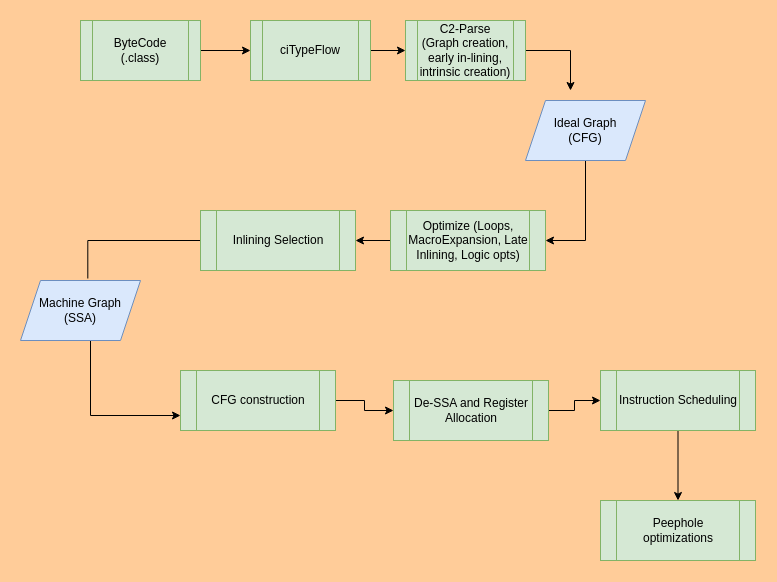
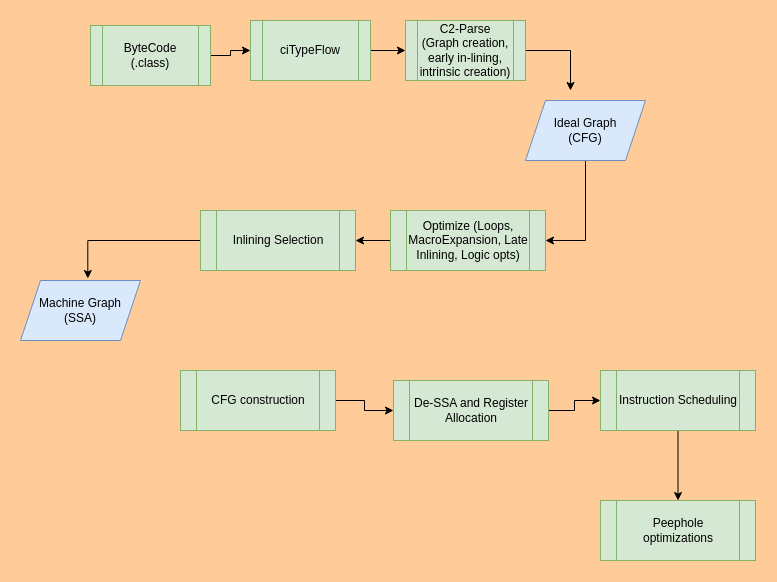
  <mxCell id="0" />
  <mxCell id="1" parent="0" />
  <mxCell id="2" value="" style="edgeStyle=orthogonalEdgeStyle;rounded=0;orthogonalLoop=1;jettySize=auto;html=1;" edge="1" parent="1" source="3" target="5"><mxGeometry relative="1" as="geometry" /></mxCell>
- <mxCell id="3" value="ByteCode (.class)" style="shape=process;whiteSpace=wrap;html=1;backgroundOutline=1;fillColor=#d5e8d4;strokeColor=#82b366;" vertex="1" parent="1"><mxGeometry x="80" y="20" width="120" height="60" as="geometry" /></mxCell>
+ <mxCell id="3" value="ByteCode (.class)" style="shape=process;whiteSpace=wrap;html=1;backgroundOutline=1;fillColor=#d5e8d4;strokeColor=#82b366;" vertex="1" parent="1"><mxGeometry x="90" y="25" width="120" height="60" as="geometry" /></mxCell>
  <mxCell id="4" value="" style="edgeStyle=orthogonalEdgeStyle;rounded=0;orthogonalLoop=1;jettySize=auto;html=1;" edge="1" parent="1" source="5" target="7"><mxGeometry relative="1" as="geometry" /></mxCell>
  <mxCell id="5" value="ciTypeFlow" style="shape=process;whiteSpace=wrap;html=1;backgroundOutline=1;fillColor=#d5e8d4;strokeColor=#82b366;" vertex="1" parent="1"><mxGeometry x="250" y="20" width="120" height="60" as="geometry" /></mxCell>
  <mxCell id="6" style="edgeStyle=orthogonalEdgeStyle;rounded=0;orthogonalLoop=1;jettySize=auto;html=1;" edge="1" parent="1" source="7"><mxGeometry relative="1" as="geometry"><mxPoint x="570" y="90" as="targetPoint" /><Array as="points"><mxPoint x="570" y="50" /><mxPoint x="570" y="90" /></Array></mxGeometry></mxCell>
  <mxCell id="7" value="C2-Parse&lt;br&gt;(Graph creation, early in-lining, intrinsic creation)" style="shape=process;whiteSpace=wrap;html=1;backgroundOutline=1;fillColor=#d5e8d4;strokeColor=#82b366;" vertex="1" parent="1"><mxGeometry x="405" y="20" width="120" height="60" as="geometry" /></mxCell>
  <mxCell id="8" style="edgeStyle=orthogonalEdgeStyle;rounded=0;orthogonalLoop=1;jettySize=auto;html=1;entryX=1;entryY=0.5;entryDx=0;entryDy=0;" edge="1" parent="1" source="9" target="11"><mxGeometry relative="1" as="geometry"><mxPoint x="585" y="260" as="targetPoint" /></mxGeometry></mxCell>
  <mxCell id="9" value="Ideal Graph&lt;br&gt;(CFG)" style="shape=parallelogram;perimeter=parallelogramPerimeter;whiteSpace=wrap;html=1;fixedSize=1;fillColor=#dae8fc;strokeColor=#6c8ebf;" vertex="1" parent="1"><mxGeometry x="525" y="100" width="120" height="60" as="geometry" /></mxCell>
  <mxCell id="10" value="" style="edgeStyle=orthogonalEdgeStyle;rounded=0;orthogonalLoop=1;jettySize=auto;html=1;" edge="1" parent="1" source="11" target="13"><mxGeometry relative="1" as="geometry" /></mxCell>
  <mxCell id="11" value="Optimize (Loops, MacroExpansion, Late Inlining, Logic opts)" style="shape=process;whiteSpace=wrap;html=1;backgroundOutline=1;fillColor=#d5e8d4;strokeColor=#82b366;" vertex="1" parent="1"><mxGeometry x="390" y="210" width="155" height="60" as="geometry" /></mxCell>
- <mxCell id="12" style="edgeStyle=orthogonalEdgeStyle;rounded=0;orthogonalLoop=1;jettySize=auto;html=1;entryX=0.561;entryY=-0.033;entryDx=0;entryDy=0;entryPerimeter=0;endArrow=none;" edge="1" parent="1" source="13" target="15"><mxGeometry relative="1" as="geometry"><mxPoint x="100" y="240" as="targetPoint" /></mxGeometry></mxCell>
+ <mxCell id="12" style="edgeStyle=orthogonalEdgeStyle;rounded=0;orthogonalLoop=1;jettySize=auto;html=1;entryX=0.561;entryY=-0.033;entryDx=0;entryDy=0;entryPerimeter=0;" edge="1" parent="1" source="13" target="15"><mxGeometry relative="1" as="geometry"><mxPoint x="100" y="240" as="targetPoint" /></mxGeometry></mxCell>
  <mxCell id="13" value="Inlining Selection&lt;br&gt;" style="shape=process;whiteSpace=wrap;html=1;backgroundOutline=1;fillColor=#d5e8d4;strokeColor=#82b366;" vertex="1" parent="1"><mxGeometry x="200" y="210" width="155" height="60" as="geometry" /></mxCell>
- <mxCell id="14" style="edgeStyle=orthogonalEdgeStyle;rounded=0;orthogonalLoop=1;jettySize=auto;html=1;entryX=0;entryY=0.75;entryDx=0;entryDy=0;" edge="1" parent="1" source="15" target="17"><mxGeometry relative="1" as="geometry"><mxPoint x="100" y="420" as="targetPoint" /><Array as="points"><mxPoint x="90" y="415" /></Array></mxGeometry></mxCell>
  <mxCell id="15" value="Machine Graph&lt;br&gt;(SSA)" style="shape=parallelogram;perimeter=parallelogramPerimeter;whiteSpace=wrap;html=1;fixedSize=1;fillColor=#dae8fc;strokeColor=#6c8ebf;" vertex="1" parent="1"><mxGeometry x="20" y="280" width="120" height="60" as="geometry" /></mxCell>
  <mxCell id="16" value="" style="edgeStyle=orthogonalEdgeStyle;rounded=0;orthogonalLoop=1;jettySize=auto;html=1;" edge="1" parent="1" source="17" target="19"><mxGeometry relative="1" as="geometry" /></mxCell>
  <mxCell id="17" value="CFG construction" style="shape=process;whiteSpace=wrap;html=1;backgroundOutline=1;fillColor=#d5e8d4;strokeColor=#82b366;" vertex="1" parent="1"><mxGeometry x="180" y="370" width="155" height="60" as="geometry" /></mxCell>
  <mxCell id="18" value="" style="edgeStyle=orthogonalEdgeStyle;rounded=0;orthogonalLoop=1;jettySize=auto;html=1;" edge="1" parent="1" source="19" target="21"><mxGeometry relative="1" as="geometry" /></mxCell>
  <mxCell id="19" value="De-SSA and Register Allocation" style="shape=process;whiteSpace=wrap;html=1;backgroundOutline=1;fillColor=#d5e8d4;strokeColor=#82b366;" vertex="1" parent="1"><mxGeometry x="393" y="380" width="155" height="60" as="geometry" /></mxCell>
  <mxCell id="20" style="edgeStyle=orthogonalEdgeStyle;rounded=0;orthogonalLoop=1;jettySize=auto;html=1;exitX=0.5;exitY=1;exitDx=0;exitDy=0;entryX=0.5;entryY=0;entryDx=0;entryDy=0;" edge="1" parent="1" source="21" target="22"><mxGeometry relative="1" as="geometry" /></mxCell>
  <mxCell id="21" value="Instruction Scheduling" style="shape=process;whiteSpace=wrap;html=1;backgroundOutline=1;fillColor=#d5e8d4;strokeColor=#82b366;" vertex="1" parent="1"><mxGeometry x="600" y="370" width="155" height="60" as="geometry" /></mxCell>
  <mxCell id="22" value="Peephole optimizations" style="shape=process;whiteSpace=wrap;html=1;backgroundOutline=1;fillColor=#d5e8d4;strokeColor=#82b366;" vertex="1" parent="1"><mxGeometry x="600" y="500" width="155" height="60" as="geometry" /></mxCell>
